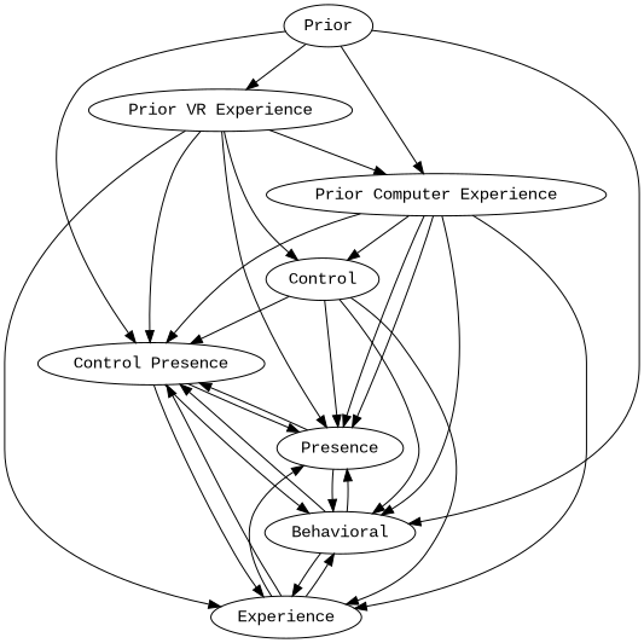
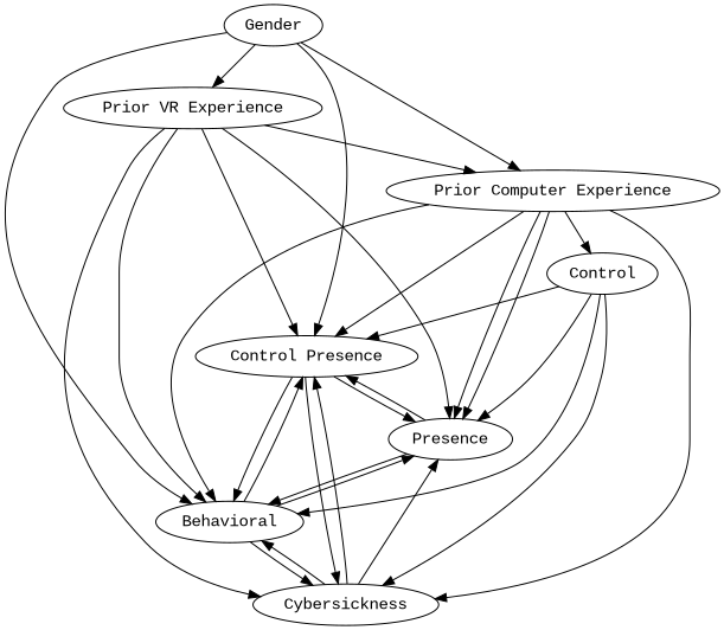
  digraph {
    fontname="Liberation Mono"
    node [fontname="Liberation Mono"]
    edge [fontname="Liberation Mono" type=m]
    n1 [label="Control Presence"]
    Presence
    n3 [label=Behavioral]
-   Cybersickness [label=Experience]
-   Gender [label=Prior]
+   Cybersickness
+   Gender
    "Prior VR Experience"
    "Prior Computer Experience"
    Control
    n1 -> Presence [type=sp]
    n1 -> n3 [type=sp]
    n1 -> Cybersickness
    Presence -> n1 [type=sp]
    Presence -> n3 [type=sp]
    n3 -> n1 [type=sp]
    n3 -> Presence [type=sp]
    n3 -> Cybersickness
    Cybersickness -> n1
    Cybersickness -> Presence [type=sn]
    Cybersickness -> n3
    Gender -> n1
    Gender -> n3
    Gender -> "Prior VR Experience"
    Gender -> "Prior Computer Experience" [type=s]
    "Prior VR Experience" -> n1 [type=a]
    "Prior VR Experience" -> Presence [type=a]
-   "Prior VR Experience" -> Control [type=a]
+   "Prior VR Experience" -> n3 [type=a]
    "Prior VR Experience" -> Cybersickness [type=a]
    "Prior VR Experience" -> "Prior Computer Experience" [type=a]
    "Prior Computer Experience" -> n1 [type=a]
    "Prior Computer Experience" -> Presence
    "Prior Computer Experience" -> Presence [type=sn]
    "Prior Computer Experience" -> n3
    "Prior Computer Experience" -> Cybersickness
    "Prior Computer Experience" -> Control
    Control -> n1 [type=a]
    Control -> Presence [type=sp]
    Control -> n3
    Control -> Cybersickness
  }
